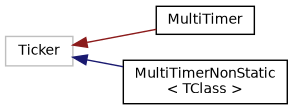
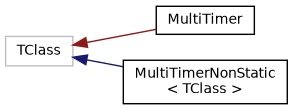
  digraph {
    rankdir=LR
    node [color=black fillcolor=white fontname=Helvetica fontsize=10 shape=record style=filled]
    edge [dir=back fontname=Helvetica fontsize=10 labelfontname=Helvetica labelfontsize=10 style=solid]
-   n1 [color=grey75 height=0.2 label=Ticker width=0.4]
+   n1 [color=grey75 height=0.2 label=TClass width=0.4]
    n2 [height=0.2 label=MultiTimer width=0.4]
    n3 [height=0.2 label="MultiTimerNonStatic\l\< TClass \>" width=0.4]
    n1 -> n2 [color=firebrick4]
    n1 -> n3 [color=midnightblue]
  }
